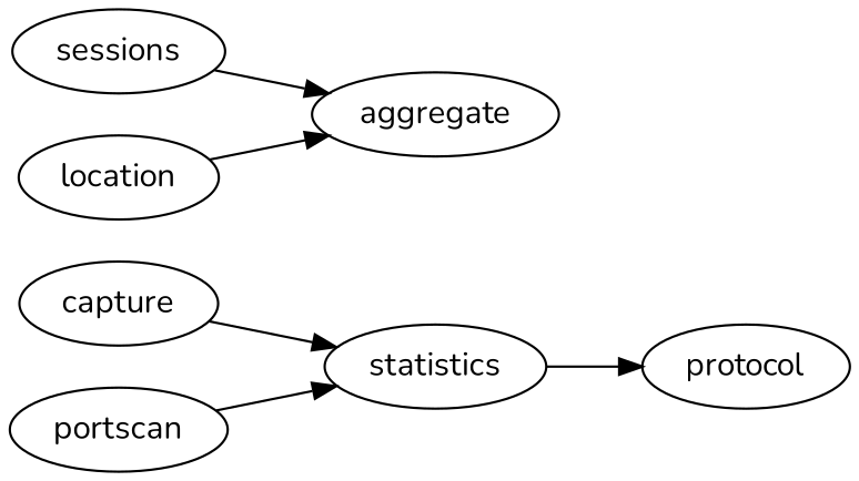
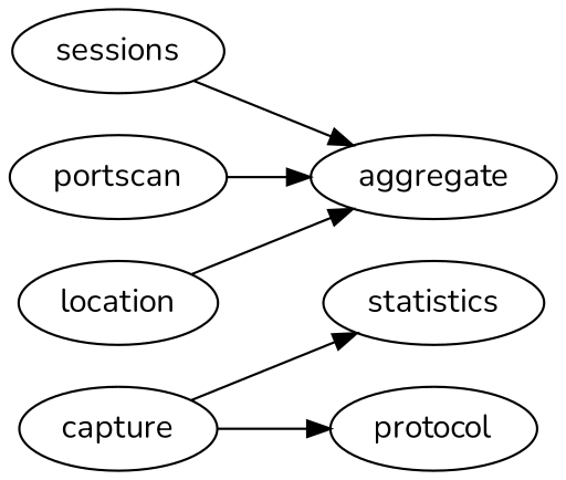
  digraph {
    fontname=Nunito
    rankdir=LR
    node [fontname=Nunito]
    edge [fontname=Nunito]
    capture
    statistics
    protocol
    sessions
    aggregate
    portscan
    location
    capture -> statistics
-   statistics -> protocol
+   capture -> protocol
    sessions -> aggregate
-   portscan -> statistics
+   portscan -> aggregate
    location -> aggregate
  }
